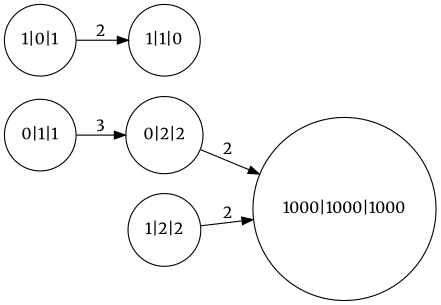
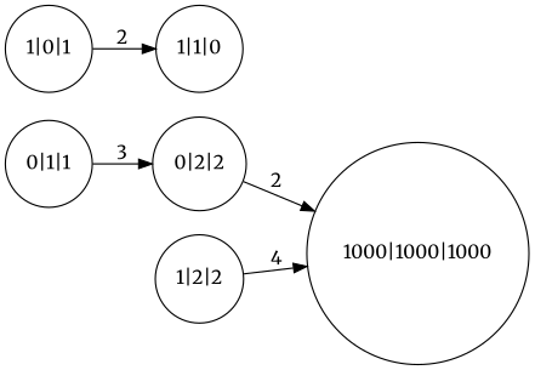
  digraph {
    fontname=Merriweather
    rankdir=LR
    node [fontname=Merriweather shape=circle]
    edge [fontname=Merriweather]
    "0|1|1"
    "0|2|2"
    "1000|1000|1000"
    "1|0|1"
    "1|1|0"
    "1|2|2"
    "0|1|1" -> "0|2|2" [label=3]
    "0|2|2" -> "1000|1000|1000" [label=2]
    "1|0|1" -> "1|1|0" [label=2]
-   "1|2|2" -> "1000|1000|1000" [label=2]
+   "1|2|2" -> "1000|1000|1000" [label=4]
  }
